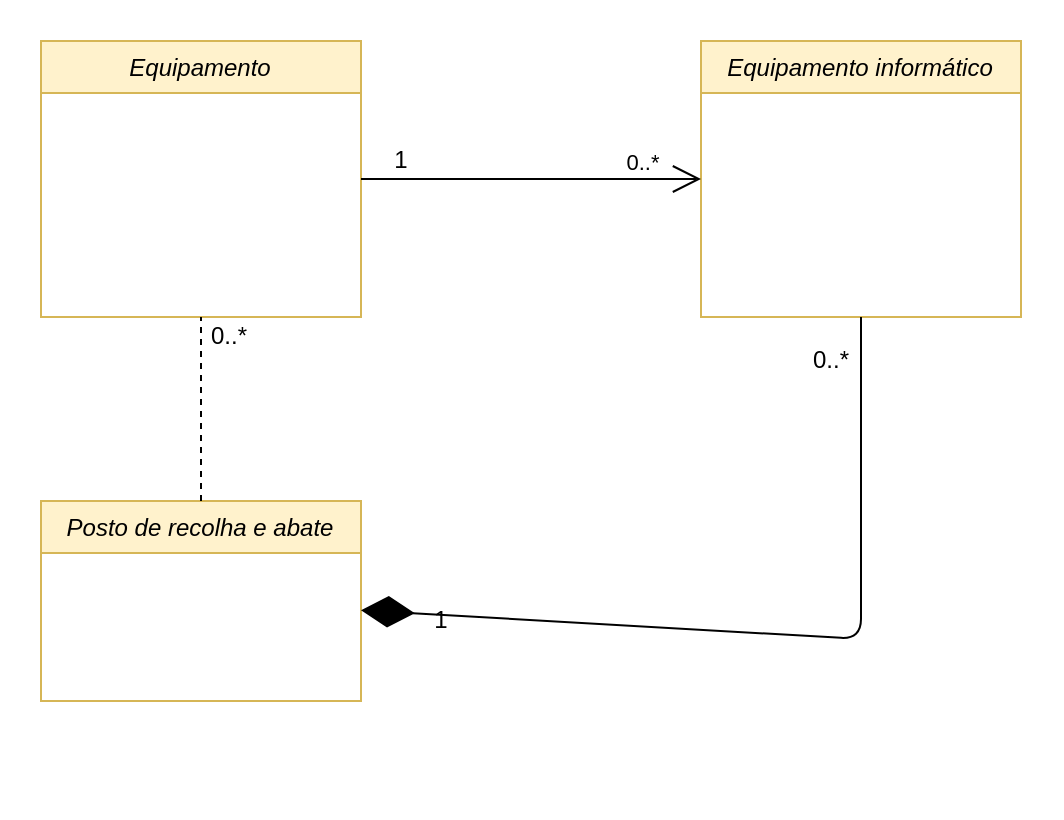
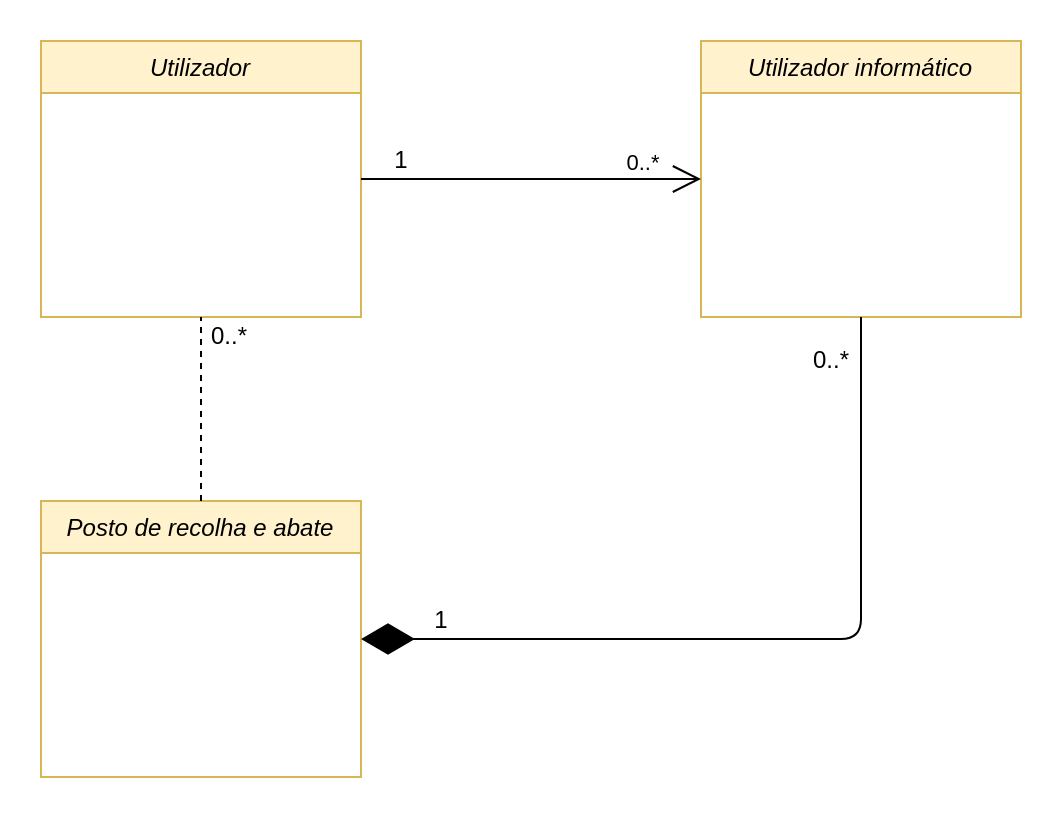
  <mxCell id="0" />
  <mxCell id="1" parent="0" />
- <mxCell id="2" value="Equipamento" style="swimlane;fontStyle=2;align=center;verticalAlign=top;childLayout=stackLayout;horizontal=1;startSize=26;horizontalStack=0;resizeParent=1;resizeLast=0;collapsible=1;marginBottom=0;rounded=0;shadow=0;strokeWidth=1;labelBackgroundColor=none;labelBorderColor=none;fillColor=#fff2cc;strokeColor=#d6b656;" parent="1" vertex="1"><mxGeometry x="20" y="20" width="160" height="138" as="geometry"><mxRectangle x="230" y="140" width="160" height="26" as="alternateBounds" /></mxGeometry></mxCell>
- <mxCell id="3" value="Equipamento informático" style="swimlane;fontStyle=2;align=center;verticalAlign=top;childLayout=stackLayout;horizontal=1;startSize=26;horizontalStack=0;resizeParent=1;resizeLast=0;collapsible=1;marginBottom=0;rounded=0;shadow=0;strokeWidth=1;fillColor=#fff2cc;strokeColor=#d6b656;" vertex="1" parent="1"><mxGeometry x="350" y="20" width="160" height="138" as="geometry"><mxRectangle x="230" y="140" width="160" height="26" as="alternateBounds" /></mxGeometry></mxCell>
- <mxCell id="4" value="Posto de recolha e abate" style="swimlane;fontStyle=2;align=center;verticalAlign=top;childLayout=stackLayout;horizontal=1;startSize=26;horizontalStack=0;resizeParent=1;resizeLast=0;collapsible=1;marginBottom=0;rounded=0;shadow=0;strokeWidth=1;fillColor=#fff2cc;strokeColor=#d6b656;" vertex="1" parent="1"><mxGeometry x="20" y="250" width="160" height="100" as="geometry"><mxRectangle x="190" y="360" width="160" height="26" as="alternateBounds" /></mxGeometry></mxCell>
+ <mxCell id="2" value="Utilizador" style="swimlane;fontStyle=2;align=center;verticalAlign=top;childLayout=stackLayout;horizontal=1;startSize=26;horizontalStack=0;resizeParent=1;resizeLast=0;collapsible=1;marginBottom=0;rounded=0;shadow=0;strokeWidth=1;labelBackgroundColor=none;labelBorderColor=none;fillColor=#fff2cc;strokeColor=#d6b656;" parent="1" vertex="1"><mxGeometry x="20" y="20" width="160" height="138" as="geometry"><mxRectangle x="230" y="140" width="160" height="26" as="alternateBounds" /></mxGeometry></mxCell>
+ <mxCell id="3" value="Utilizador informático" style="swimlane;fontStyle=2;align=center;verticalAlign=top;childLayout=stackLayout;horizontal=1;startSize=26;horizontalStack=0;resizeParent=1;resizeLast=0;collapsible=1;marginBottom=0;rounded=0;shadow=0;strokeWidth=1;fillColor=#fff2cc;strokeColor=#d6b656;" vertex="1" parent="1"><mxGeometry x="350" y="20" width="160" height="138" as="geometry"><mxRectangle x="230" y="140" width="160" height="26" as="alternateBounds" /></mxGeometry></mxCell>
+ <mxCell id="4" value="Posto de recolha e abate" style="swimlane;fontStyle=2;align=center;verticalAlign=top;childLayout=stackLayout;horizontal=1;startSize=26;horizontalStack=0;resizeParent=1;resizeLast=0;collapsible=1;marginBottom=0;rounded=0;shadow=0;strokeWidth=1;fillColor=#fff2cc;strokeColor=#d6b656;" vertex="1" parent="1"><mxGeometry x="20" y="250" width="160" height="138" as="geometry"><mxRectangle x="190" y="360" width="160" height="26" as="alternateBounds" /></mxGeometry></mxCell>
  <mxCell id="5" value="" style="endArrow=diamondThin;endFill=1;endSize=24;html=1;" edge="1" parent="1" source="3" target="4"><mxGeometry width="160" relative="1" as="geometry"><mxPoint x="240" y="250" as="sourcePoint" /><mxPoint x="400" y="250" as="targetPoint" /><Array as="points"><mxPoint x="430" y="319" /></Array></mxGeometry></mxCell>
  <mxCell id="6" value="" style="endArrow=none;html=1;dashed=1;" edge="1" parent="1" source="4" target="2"><mxGeometry width="50" height="50" relative="1" as="geometry"><mxPoint x="30" y="340" as="sourcePoint" /><mxPoint x="80" y="290" as="targetPoint" /></mxGeometry></mxCell>
  <mxCell id="7" value="" style="endArrow=open;endFill=1;endSize=12;html=1;" edge="1" parent="1" source="2" target="3"><mxGeometry width="160" relative="1" as="geometry"><mxPoint x="190" y="88.5" as="sourcePoint" /><mxPoint x="350" y="88.5" as="targetPoint" /></mxGeometry></mxCell>
  <mxCell id="8" value="0..*" style="edgeLabel;html=1;align=center;verticalAlign=middle;resizable=0;points=[];" vertex="1" connectable="0" parent="7"><mxGeometry x="0.765" relative="1" as="geometry"><mxPoint x="-10" y="-9" as="offset" /></mxGeometry></mxCell>
  <mxCell id="9" value="1" style="text;html=1;align=center;verticalAlign=middle;resizable=0;points=[];autosize=1;strokeColor=none;" vertex="1" parent="1"><mxGeometry x="190" y="70" width="20" height="20" as="geometry" /></mxCell>
  <mxCell id="10" value="0..*" style="text;html=1;align=center;verticalAlign=middle;resizable=0;points=[];autosize=1;strokeColor=none;" vertex="1" parent="1"><mxGeometry x="99" y="158" width="30" height="20" as="geometry" /></mxCell>
  <mxCell id="11" value="1" style="text;html=1;align=center;verticalAlign=middle;resizable=0;points=[];autosize=1;strokeColor=none;" vertex="1" parent="1"><mxGeometry x="210" y="300" width="20" height="20" as="geometry" /></mxCell>
  <mxCell id="12" value="0..*" style="text;html=1;align=center;verticalAlign=middle;resizable=0;points=[];autosize=1;strokeColor=none;" vertex="1" parent="1"><mxGeometry x="400" y="170" width="30" height="20" as="geometry" /></mxCell>
